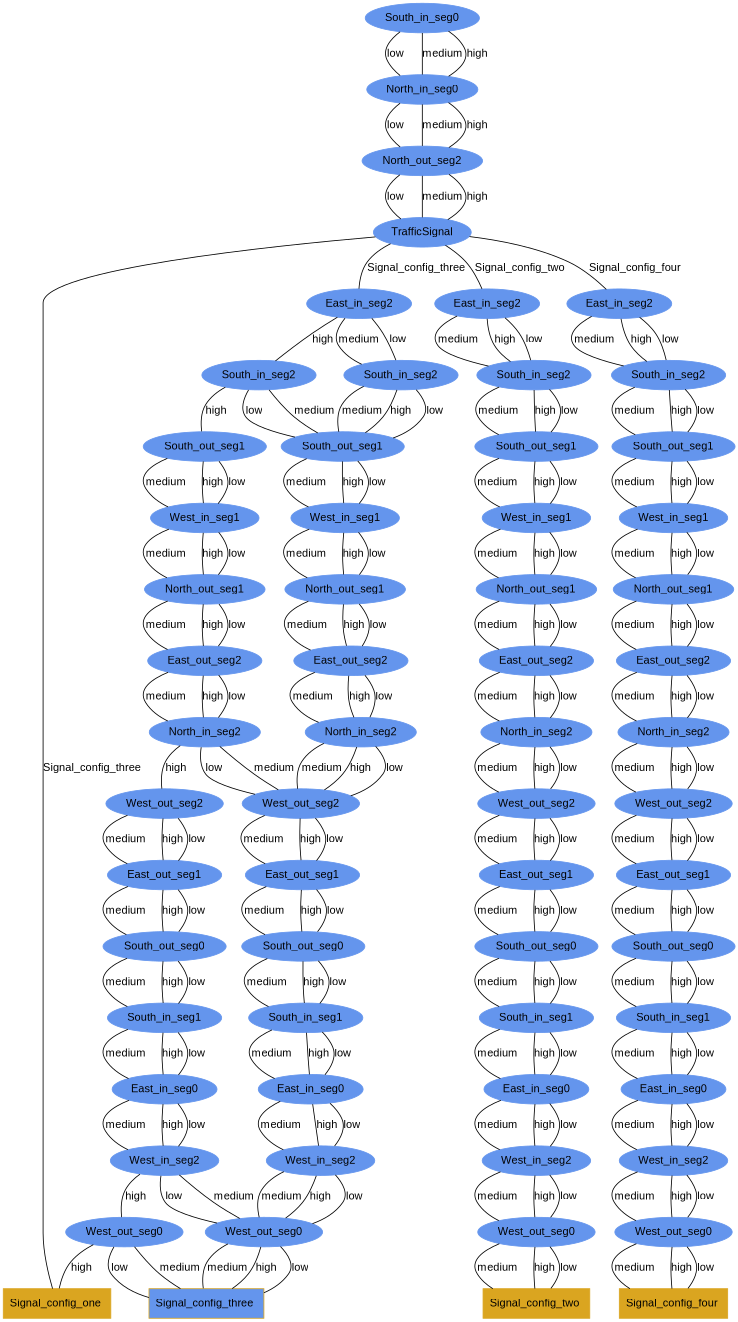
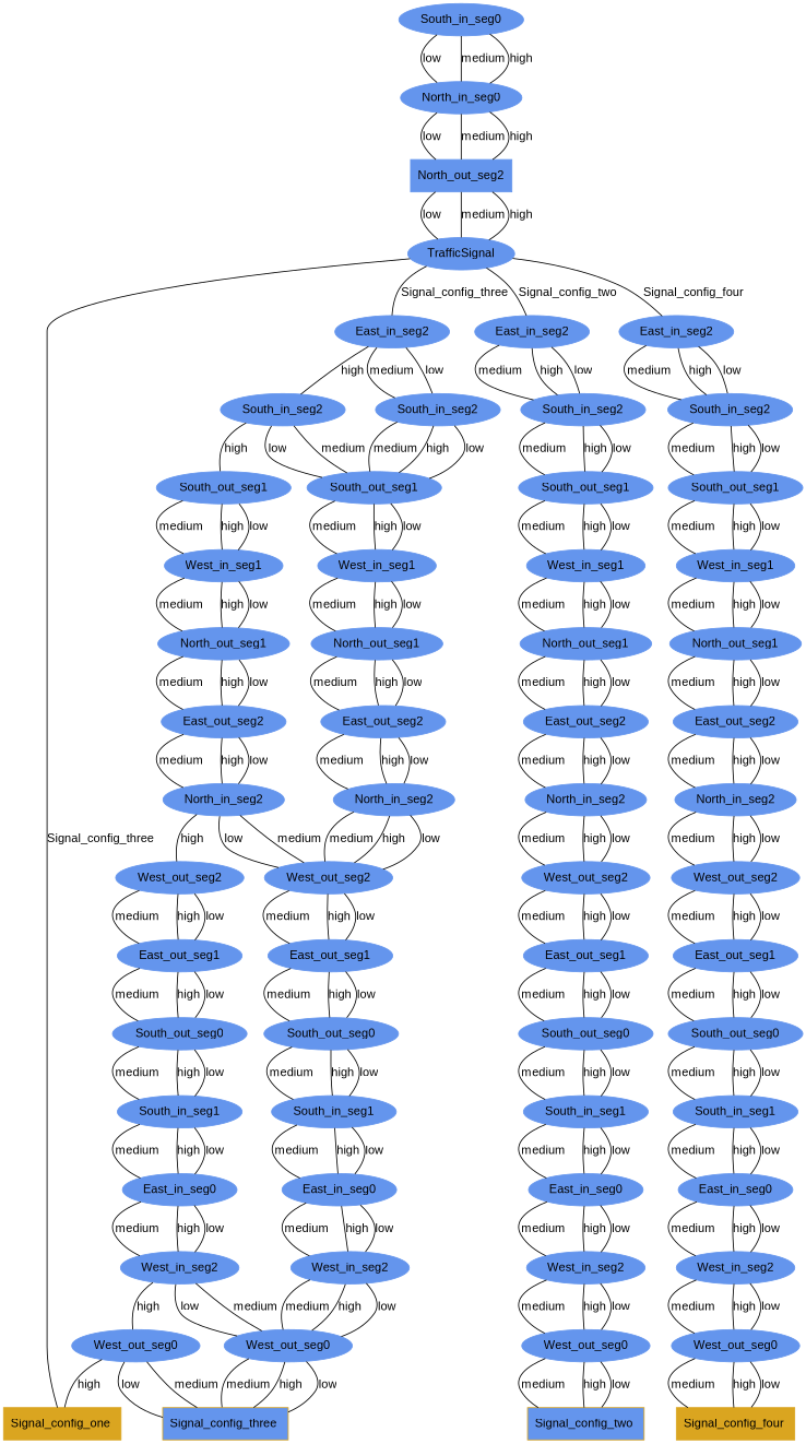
  digraph {
    fontname="Liberation Sans"
    node [color=cornflowerblue fontname="Liberation Sans" shape=ellipse style=filled]
    edge [dir=none fontname="Liberation Sans"]
    n1 [label=South_in_seg0]
    n2 [label=North_in_seg0]
-   n3 [label=North_out_seg2]
+   n3 [label=North_out_seg2 shape=box]
    n4 [label=TrafficSignal]
    n5 [color=goldenrod label="Signal_config_one " shape=box]
    n6 [label=East_in_seg2]
    n7 [label=South_in_seg2]
    n8 [label=South_out_seg1]
    n9 [label=West_in_seg1]
    n10 [label=East_out_seg1]
    n11 [label=North_out_seg1]
    n12 [label=East_out_seg2]
    n13 [label=North_in_seg2]
    n14 [label=West_out_seg2]
    n15 [label=South_out_seg0]
    n16 [label=South_in_seg1]
    n17 [label=East_in_seg0]
    n18 [label=West_in_seg2]
    n19 [label=West_out_seg0]
    n20 [color=goldenrod fillcolor=cornflowerblue label="Signal_config_three " shape=box]
-   n21 [color=goldenrod label="Signal_config_two " shape=box]
+   n21 [color=goldenrod label="Signal_config_two " shape=box fillcolor=cornflowerblue]
    n22 [label=East_in_seg2]
    n23 [label=South_in_seg2]
    n24 [label=South_out_seg1]
    n25 [label=West_in_seg1]
    n26 [label=North_out_seg1]
    n27 [label=East_out_seg2]
    n28 [label=North_in_seg2]
    n29 [label=West_out_seg2]
    n30 [label=East_out_seg1]
    n31 [label=West_out_seg0]
    n32 [label=South_out_seg0]
    n33 [label=South_in_seg1]
    n34 [label=East_in_seg0]
    n35 [label=West_in_seg2]
    n36 [label=South_in_seg2]
    n37 [label=South_out_seg1]
    n38 [label=West_in_seg1]
    n39 [label=North_out_seg1]
    n40 [label=East_out_seg2]
    n41 [label=North_in_seg2]
    n42 [label=West_out_seg2]
    n43 [label=East_out_seg1]
    n44 [label=South_out_seg0]
    n45 [label=South_in_seg1]
    n46 [label=East_in_seg0]
    n47 [label=West_in_seg2]
    n48 [label=West_out_seg0]
    n49 [label=East_in_seg2]
    n50 [label=South_in_seg2]
    n51 [label=South_out_seg1]
    n52 [label=West_in_seg1]
    n53 [label=North_out_seg1]
    n54 [label=East_out_seg2]
    n55 [label=North_in_seg2]
    n56 [label=West_out_seg2]
    n57 [label=East_out_seg1]
    n58 [label=South_out_seg0]
    n59 [label=South_in_seg1]
    n60 [label=East_in_seg0]
    n61 [label=West_in_seg2]
    n62 [label=West_out_seg0]
    n63 [color=goldenrod label="Signal_config_four " shape=box]
    subgraph sub_1 {
      rank=same
      n1
    }
    subgraph sub_2 {
      rank=same
      n2
    }
    subgraph sub_3 {
      rank=same
      n3
    }
    subgraph sub_4 {
      rank=same
      n4
    }
    subgraph sub_5 {
      rank=same
      n5
    }
    subgraph sub_6 {
      rank=same
      n6
    }
    subgraph sub_7 {
      rank=same
      n7
    }
    subgraph sub_8 {
      rank=same
      n8
    }
    subgraph sub_9 {
      rank=same
      n9
    }
    subgraph sub_10 {
      rank=same
      n10
    }
    subgraph sub_11 {
      rank=same
      n11
    }
    subgraph sub_12 {
      rank=same
      n12
    }
    subgraph sub_13 {
      rank=same
      n13
    }
    subgraph sub_14 {
      rank=same
      n14
    }
    subgraph sub_15 {
      rank=same
      n15
    }
    subgraph sub_16 {
      rank=same
      n16
    }
    subgraph sub_17 {
      rank=same
      n17
    }
    subgraph sub_18 {
      rank=same
      n18
    }
    subgraph sub_19 {
      rank=same
      n19
    }
    subgraph sub_20 {
      rank=same
      n20
    }
    subgraph sub_21 {
      rank=same
      n21
    }
    subgraph sub_22 {
      rank=same
      n22
    }
    subgraph sub_23 {
      rank=same
      n23
    }
    subgraph sub_24 {
      rank=same
      n24
    }
    subgraph sub_25 {
      rank=same
      n25
    }
    subgraph sub_26 {
      rank=same
      n26
    }
    subgraph sub_27 {
      rank=same
      n27
    }
    subgraph sub_28 {
      rank=same
      n28
    }
    subgraph sub_29 {
      rank=same
      n29
    }
    subgraph sub_30 {
      rank=same
      n30
    }
    subgraph sub_31 {
      rank=same
      n31
    }
    subgraph sub_32 {
      rank=same
      n32
    }
    subgraph sub_33 {
      rank=same
      n33
    }
    subgraph sub_34 {
      rank=same
      n34
    }
    subgraph sub_35 {
      rank=same
      n35
    }
    subgraph sub_36 {
      rank=same
      n36
    }
    subgraph sub_37 {
      rank=same
      n37
    }
    subgraph sub_38 {
      rank=same
      n38
    }
    subgraph sub_39 {
      rank=same
      n39
    }
    subgraph sub_40 {
      rank=same
      n40
    }
    subgraph sub_41 {
      rank=same
      n41
    }
    subgraph sub_42 {
      rank=same
      n42
    }
    subgraph sub_43 {
      rank=same
      n43
    }
    subgraph sub_44 {
      rank=same
      n44
    }
    subgraph sub_45 {
      rank=same
      n45
    }
    subgraph sub_46 {
      rank=same
      n46
    }
    subgraph sub_47 {
      rank=same
      n47
    }
    subgraph sub_48 {
      rank=same
      n48
    }
    subgraph sub_49 {
      rank=same
      n49
    }
    subgraph sub_50 {
      rank=same
      n50
    }
    subgraph sub_51 {
      rank=same
      n51
    }
    subgraph sub_52 {
      rank=same
      n52
    }
    subgraph sub_53 {
      rank=same
      n53
    }
    subgraph sub_54 {
      rank=same
      n54
    }
    subgraph sub_55 {
      rank=same
      n55
    }
    subgraph sub_56 {
      rank=same
      n56
    }
    subgraph sub_57 {
      rank=same
      n57
    }
    subgraph sub_58 {
      rank=same
      n58
    }
    subgraph sub_59 {
      rank=same
      n59
    }
    subgraph sub_60 {
      rank=same
      n60
    }
    subgraph sub_61 {
      rank=same
      n61
    }
    subgraph sub_62 {
      rank=same
      n62
    }
    subgraph sub_63 {
      rank=same
      n63
    }
    n1 -> n2 [label=low]
    n1 -> n2 [label=medium]
    n1 -> n2 [label=high]
    n2 -> n3 [label=low]
    n2 -> n3 [label=medium]
    n2 -> n3 [label=high]
    n3 -> n4 [label=low]
    n3 -> n4 [label=medium]
    n3 -> n4 [label=high]
    n4 -> n5 [label=Signal_config_three]
    n4 -> n6 [label=Signal_config_two]
    n4 -> n22 [label=Signal_config_three]
    n4 -> n49 [label=Signal_config_four]
    n6 -> n7 [label=low]
    n6 -> n7 [label=medium]
    n6 -> n7 [label=high]
    n7 -> n8 [label=low]
    n7 -> n8 [label=medium]
    n7 -> n8 [label=high]
    n8 -> n9 [label=low]
    n8 -> n9 [label=medium]
    n8 -> n9 [label=high]
    n9 -> n11 [label=low]
    n9 -> n11 [label=medium]
    n9 -> n11 [label=high]
    n10 -> n15 [label=low]
    n10 -> n15 [label=medium]
    n10 -> n15 [label=high]
    n11 -> n12 [label=low]
    n11 -> n12 [label=medium]
    n11 -> n12 [label=high]
    n12 -> n13 [label=low]
    n12 -> n13 [label=medium]
    n12 -> n13 [label=high]
    n13 -> n14 [label=low]
    n13 -> n14 [label=medium]
    n13 -> n14 [label=high]
    n14 -> n10 [label=low]
    n14 -> n10 [label=medium]
    n14 -> n10 [label=high]
    n15 -> n16 [label=low]
    n15 -> n16 [label=medium]
    n15 -> n16 [label=high]
    n16 -> n17 [label=low]
    n16 -> n17 [label=medium]
    n16 -> n17 [label=high]
    n17 -> n18 [label=low]
    n17 -> n18 [label=medium]
    n17 -> n18 [label=high]
    n18 -> n19 [label=low]
    n18 -> n19 [label=medium]
    n18 -> n19 [label=high]
    n19 -> n21 [label=low]
    n19 -> n21 [label=medium]
    n19 -> n21 [label=high]
    n22 -> n23 [label=low]
    n22 -> n23 [label=medium]
    n22 -> n36 [label=high]
    n23 -> n24 [label=low]
    n23 -> n24 [label=medium]
    n23 -> n24 [label=high]
    n24 -> n25 [label=low]
    n24 -> n25 [label=medium]
    n24 -> n25 [label=high]
    n25 -> n26 [label=low]
    n25 -> n26 [label=medium]
    n25 -> n26 [label=high]
    n26 -> n27 [label=low]
    n26 -> n27 [label=medium]
    n26 -> n27 [label=high]
    n27 -> n28 [label=low]
    n27 -> n28 [label=medium]
    n27 -> n28 [label=high]
    n28 -> n29 [label=low]
    n28 -> n29 [label=medium]
    n28 -> n29 [label=high]
    n29 -> n30 [label=low]
    n29 -> n30 [label=medium]
    n29 -> n30 [label=high]
    n30 -> n32 [label=low]
    n30 -> n32 [label=medium]
    n30 -> n32 [label=high]
    n31 -> n20 [label=low]
    n31 -> n20 [label=medium]
    n31 -> n20 [label=high]
    n32 -> n33 [label=low]
    n32 -> n33 [label=medium]
    n32 -> n33 [label=high]
    n33 -> n34 [label=low]
    n33 -> n34 [label=medium]
    n33 -> n34 [label=high]
    n34 -> n35 [label=low]
    n34 -> n35 [label=medium]
    n34 -> n35 [label=high]
    n35 -> n31 [label=low]
    n35 -> n31 [label=medium]
    n35 -> n31 [label=high]
    n36 -> n24 [label=low]
    n36 -> n24 [label=medium]
    n36 -> n37 [label=high]
    n37 -> n38 [label=low]
    n37 -> n38 [label=medium]
    n37 -> n38 [label=high]
    n38 -> n39 [label=low]
    n38 -> n39 [label=medium]
    n38 -> n39 [label=high]
    n39 -> n40 [label=low]
    n39 -> n40 [label=medium]
    n39 -> n40 [label=high]
    n40 -> n41 [label=low]
    n40 -> n41 [label=medium]
    n40 -> n41 [label=high]
    n41 -> n29 [label=low]
    n41 -> n29 [label=medium]
    n41 -> n42 [label=high]
    n42 -> n43 [label=low]
    n42 -> n43 [label=medium]
    n42 -> n43 [label=high]
    n43 -> n44 [label=low]
    n43 -> n44 [label=medium]
    n43 -> n44 [label=high]
    n44 -> n45 [label=low]
    n44 -> n45 [label=medium]
    n44 -> n45 [label=high]
    n45 -> n46 [label=low]
    n45 -> n46 [label=medium]
    n45 -> n46 [label=high]
    n46 -> n47 [label=low]
    n46 -> n47 [label=medium]
    n46 -> n47 [label=high]
    n47 -> n31 [label=low]
    n47 -> n31 [label=medium]
    n47 -> n48 [label=high]
    n48 -> n5 [label=high]
    n48 -> n20 [label=low]
    n48 -> n20 [label=medium]
    n49 -> n50 [label=low]
    n49 -> n50 [label=medium]
    n49 -> n50 [label=high]
    n50 -> n51 [label=low]
    n50 -> n51 [label=medium]
    n50 -> n51 [label=high]
    n51 -> n52 [label=low]
    n51 -> n52 [label=medium]
    n51 -> n52 [label=high]
    n52 -> n53 [label=low]
    n52 -> n53 [label=medium]
    n52 -> n53 [label=high]
    n53 -> n54 [label=low]
    n53 -> n54 [label=medium]
    n53 -> n54 [label=high]
    n54 -> n55 [label=low]
    n54 -> n55 [label=medium]
    n54 -> n55 [label=high]
    n55 -> n56 [label=low]
    n55 -> n56 [label=medium]
    n55 -> n56 [label=high]
    n56 -> n57 [label=low]
    n56 -> n57 [label=medium]
    n56 -> n57 [label=high]
    n57 -> n58 [label=low]
    n57 -> n58 [label=medium]
    n57 -> n58 [label=high]
    n58 -> n59 [label=low]
    n58 -> n59 [label=medium]
    n58 -> n59 [label=high]
    n59 -> n60 [label=low]
    n59 -> n60 [label=medium]
    n59 -> n60 [label=high]
    n60 -> n61 [label=low]
    n60 -> n61 [label=medium]
    n60 -> n61 [label=high]
    n61 -> n62 [label=low]
    n61 -> n62 [label=medium]
    n61 -> n62 [label=high]
    n62 -> n63 [label=low]
    n62 -> n63 [label=medium]
    n62 -> n63 [label=high]
  }
